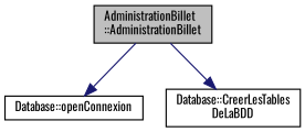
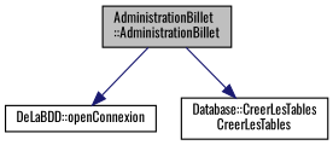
  digraph {
    fontname=Oswald
    rankdir=TB
    node [color=black fillcolor=white fontname=Oswald fontsize=10 shape=record style=filled]
    edge [color=midnightblue fontname=Oswald fontsize=10 labelfontname=Helvetica labelfontsize=10 style=solid]
    n1 [fillcolor=grey75 fontcolor=black height=0.2 label="AdministrationBillet\l::AdministrationBillet" width=0.4]
-   n2 [height=0.2 label="Database::openConnexion" width=0.4]
-   n3 [height=0.2 label="Database::CreerLesTables\lDeLaBDD" width=0.4]
+   n2 [height=0.2 label="DeLaBDD::openConnexion" width=0.4]
+   n3 [height=0.2 label="Database::CreerLesTables\lCreerLesTables" width=0.4]
    n1 -> n2
    n1 -> n3
  }
